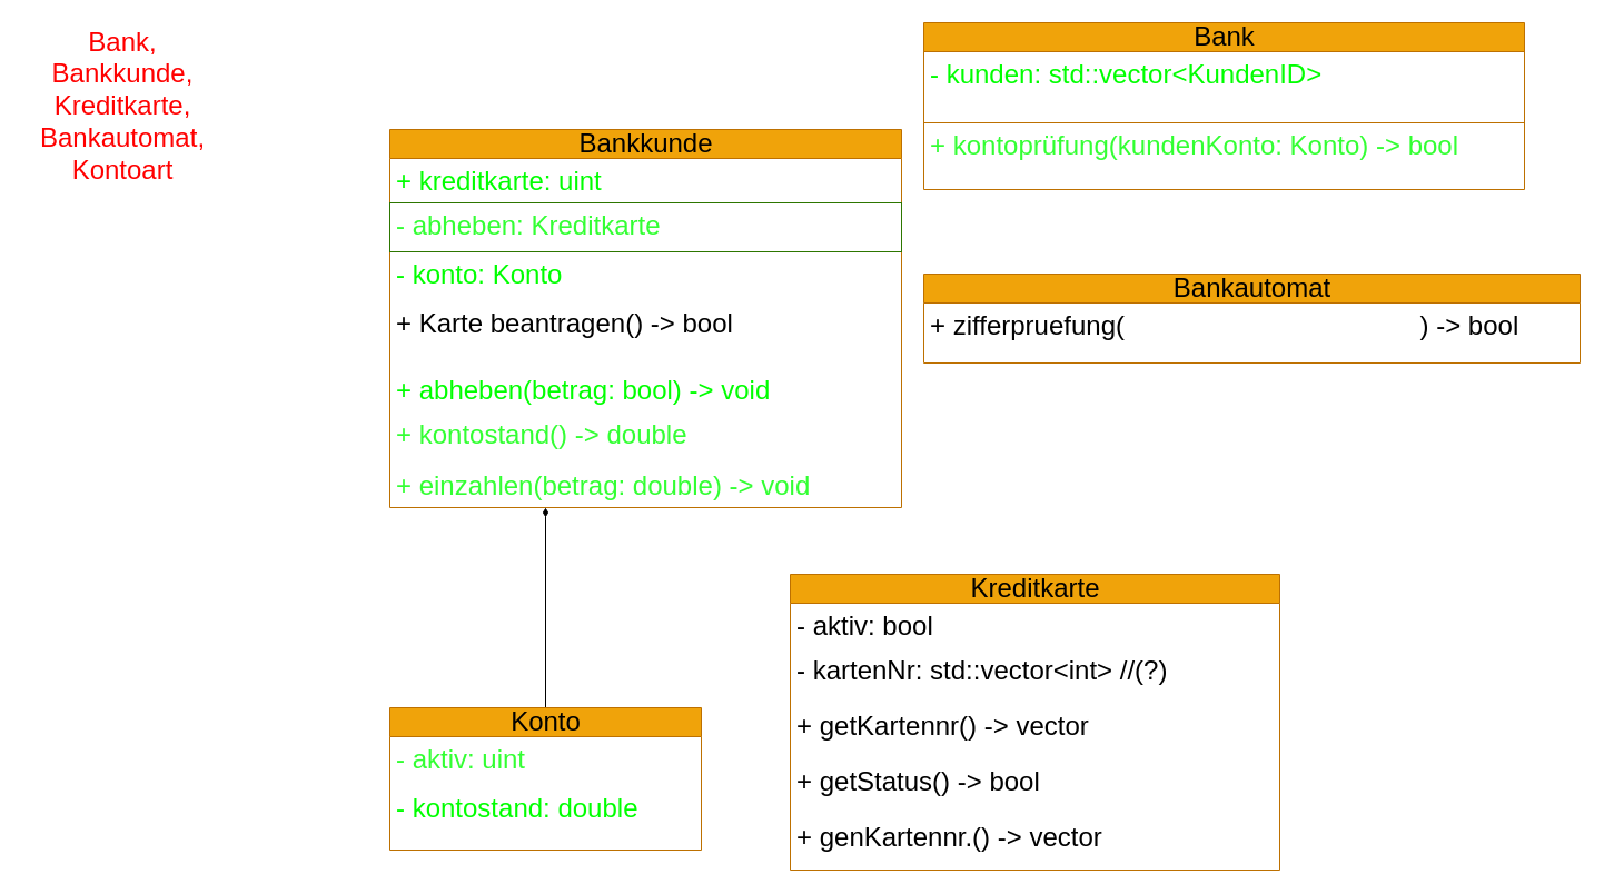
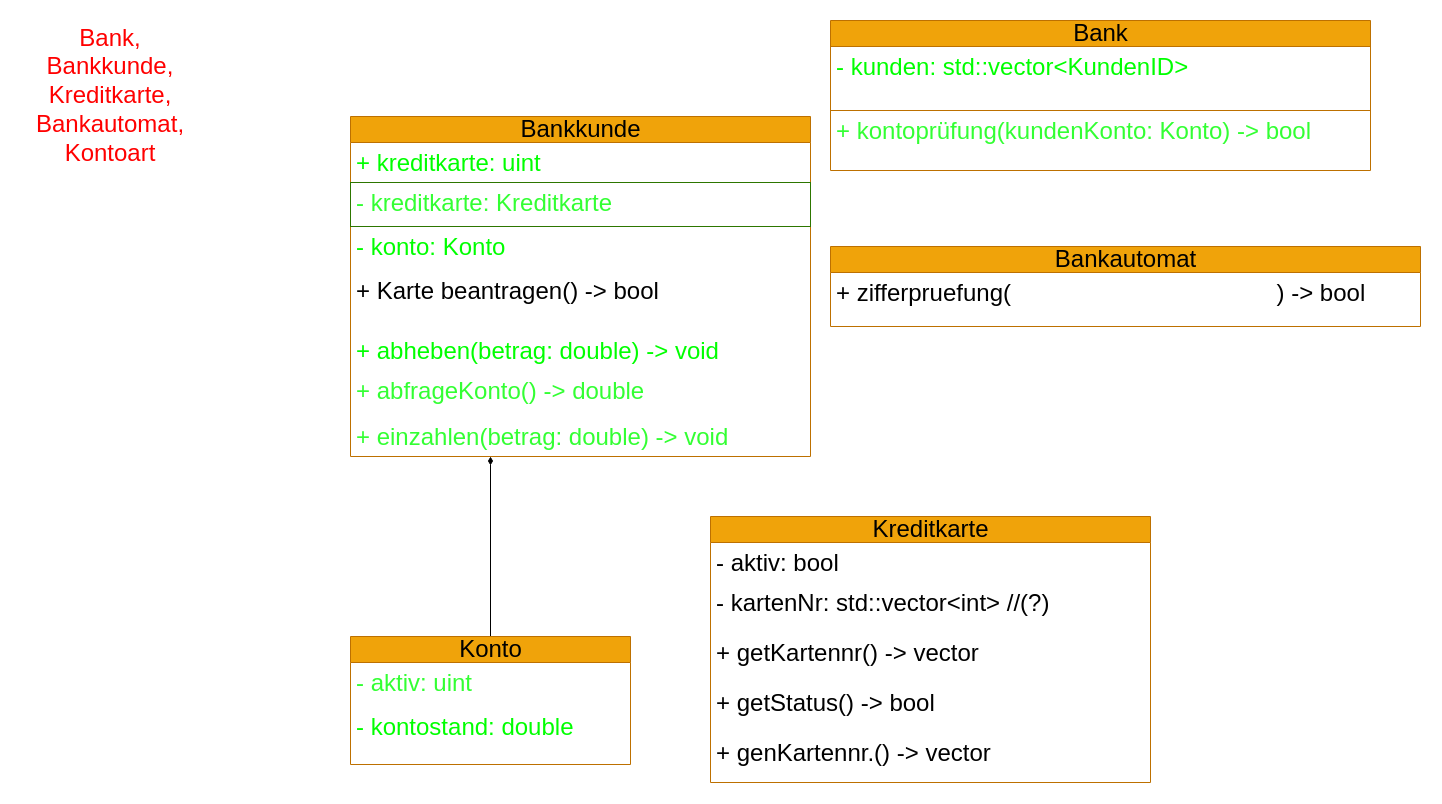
  <mxCell id="0" />
  <mxCell id="1" parent="0" />
  <mxCell id="2" value="&lt;font style=&quot;font-size: 24px;&quot;&gt;&lt;font color=&quot;#ff0000&quot;&gt;Bank, Bankkunde,&lt;br&gt;Kreditkarte,&lt;br&gt;Bankautomat,&lt;br&gt;Kontoart&lt;/font&gt;&lt;br&gt;&lt;/font&gt;" style="text;html=1;strokeColor=none;fillColor=none;align=center;verticalAlign=middle;whiteSpace=wrap;rounded=0;" parent="1" vertex="1"><mxGeometry x="20" y="20" width="180" height="150" as="geometry" /></mxCell>
  <mxCell id="3" value="Bank" style="swimlane;fontStyle=0;childLayout=stackLayout;horizontal=1;startSize=26;fillColor=#f0a30a;horizontalStack=0;resizeParent=1;resizeParentMax=0;resizeLast=0;collapsible=1;marginBottom=0;html=1;fontSize=24;strokeColor=#BD7000;fontColor=#000000;" parent="1" vertex="1"><mxGeometry x="830" y="20" width="540" height="150" as="geometry" /></mxCell>
  <mxCell id="4" value="&lt;font&gt;- kunden: std::vector&amp;lt;KundenID&amp;gt;&lt;/font&gt;" style="text;strokeColor=#BD7000;fillColor=none;align=left;verticalAlign=top;spacingLeft=4;spacingRight=4;overflow=hidden;rotatable=0;points=[[0,0.5],[1,0.5]];portConstraint=eastwest;whiteSpace=wrap;html=1;fontSize=24;fontColor=#00FF00;" parent="3" vertex="1"><mxGeometry y="26" width="540" height="64" as="geometry" /></mxCell>
  <mxCell id="5" value="&lt;font&gt;+ kontoprüfung(kundenKonto: Konto) -&amp;gt; bool&lt;/font&gt;" style="text;strokeColor=none;fillColor=none;align=left;verticalAlign=top;spacingLeft=4;spacingRight=4;overflow=hidden;rotatable=0;points=[[0,0.5],[1,0.5]];portConstraint=eastwest;whiteSpace=wrap;html=1;fontSize=24;fontColor=#33FF33;" parent="3" vertex="1"><mxGeometry y="90" width="540" height="60" as="geometry" /></mxCell>
  <mxCell id="6" value="Bankkunde" style="swimlane;fontStyle=0;childLayout=stackLayout;horizontal=1;startSize=26;fillColor=#f0a30a;horizontalStack=0;resizeParent=1;resizeParentMax=0;resizeLast=0;collapsible=1;marginBottom=0;html=1;fontSize=24;fontColor=#000000;strokeColor=#BD7000;" parent="1" vertex="1"><mxGeometry y="116" width="460" height="340" as="geometry" x="350" /></mxCell>
  <mxCell id="7" value="&lt;div&gt;&lt;font&gt;+ kreditkarte: uint&lt;/font&gt;&lt;/div&gt;" style="text;strokeColor=none;fillColor=none;align=left;verticalAlign=top;spacingLeft=4;spacingRight=4;overflow=hidden;rotatable=0;points=[[0,0.5],[1,0.5]];portConstraint=eastwest;whiteSpace=wrap;html=1;fontSize=24;fontColor=#00FF00;" parent="6" vertex="1"><mxGeometry y="26" width="460" height="40" as="geometry" /></mxCell>
- <mxCell id="8" value="&lt;font data-darkreader-inline-color=&quot;&quot; style=&quot;--darkreader-inline-color: #3dff3d;&quot; color=&quot;#33ff33&quot;&gt;- abheben: Kreditkarte&lt;br&gt;&lt;/font&gt;" style="text;strokeColor=#2D7600;fillColor=none;align=left;verticalAlign=top;spacingLeft=4;spacingRight=4;overflow=hidden;rotatable=0;points=[[0,0.5],[1,0.5]];portConstraint=eastwest;whiteSpace=wrap;html=1;fontSize=24;fontColor=#ffffff;" parent="6" vertex="1"><mxGeometry y="66" width="460" height="44" as="geometry" /></mxCell>
+ <mxCell id="8" value="&lt;font data-darkreader-inline-color=&quot;&quot; style=&quot;--darkreader-inline-color: #3dff3d;&quot; color=&quot;#33ff33&quot;&gt;- kreditkarte: Kreditkarte&lt;br&gt;&lt;/font&gt;" style="text;strokeColor=#2D7600;fillColor=none;align=left;verticalAlign=top;spacingLeft=4;spacingRight=4;overflow=hidden;rotatable=0;points=[[0,0.5],[1,0.5]];portConstraint=eastwest;whiteSpace=wrap;html=1;fontSize=24;fontColor=#ffffff;" parent="6" vertex="1"><mxGeometry y="66" width="460" height="44" as="geometry" /></mxCell>
  <mxCell id="9" value="&lt;font data-darkreader-inline-color=&quot;&quot; style=&quot;--darkreader-inline-color: #1aff1a;&quot; color=&quot;#00ff00&quot;&gt;- konto: Konto&lt;br&gt;&lt;/font&gt;" style="text;strokeColor=none;fillColor=none;align=left;verticalAlign=top;spacingLeft=4;spacingRight=4;overflow=hidden;rotatable=0;points=[[0,0.5],[1,0.5]];portConstraint=eastwest;whiteSpace=wrap;html=1;fontSize=24;fontColor=#FFFFFF;" parent="6" vertex="1"><mxGeometry y="110" width="460" height="44" as="geometry" /></mxCell>
  <mxCell id="10" value="+ Karte beantragen() -&amp;gt; bool" style="text;strokeColor=none;fillColor=none;align=left;verticalAlign=top;spacingLeft=4;spacingRight=4;overflow=hidden;rotatable=0;points=[[0,0.5],[1,0.5]];portConstraint=eastwest;whiteSpace=wrap;html=1;fontSize=24;" parent="6" vertex="1"><mxGeometry y="154" width="460" height="60" as="geometry" /></mxCell>
- <mxCell id="11" value="&lt;font data-darkreader-inline-color=&quot;&quot; style=&quot;--darkreader-inline-color: #1aff1a;&quot; color=&quot;#00ff00&quot;&gt;+ abheben(betrag: bool) -&amp;gt; void&lt;/font&gt;" style="text;strokeColor=none;fillColor=none;align=left;verticalAlign=top;spacingLeft=4;spacingRight=4;overflow=hidden;rotatable=0;points=[[0,0.5],[1,0.5]];portConstraint=eastwest;whiteSpace=wrap;html=1;fontSize=24;" parent="6" vertex="1"><mxGeometry y="214" width="460" height="40" as="geometry" /></mxCell>
- <mxCell id="12" value="&lt;div&gt;&lt;font data-darkreader-inline-color=&quot;&quot; style=&quot;--darkreader-inline-color: #3dff3d;&quot; color=&quot;#33ff33&quot;&gt;+ kontostand() -&amp;gt; double&lt;/font&gt;&lt;/div&gt;" style="text;strokeColor=none;fillColor=none;align=left;verticalAlign=top;spacingLeft=4;spacingRight=4;overflow=hidden;rotatable=0;points=[[0,0.5],[1,0.5]];portConstraint=eastwest;whiteSpace=wrap;html=1;fontSize=24;" parent="6" vertex="1"><mxGeometry y="254" width="460" height="46" as="geometry" /></mxCell>
+ <mxCell id="11" value="&lt;font data-darkreader-inline-color=&quot;&quot; style=&quot;--darkreader-inline-color: #1aff1a;&quot; color=&quot;#00ff00&quot;&gt;+ abheben(betrag: double) -&amp;gt; void&lt;/font&gt;" style="text;strokeColor=none;fillColor=none;align=left;verticalAlign=top;spacingLeft=4;spacingRight=4;overflow=hidden;rotatable=0;points=[[0,0.5],[1,0.5]];portConstraint=eastwest;whiteSpace=wrap;html=1;fontSize=24;" parent="6" vertex="1"><mxGeometry y="214" width="460" height="40" as="geometry" /></mxCell>
+ <mxCell id="12" value="&lt;div&gt;&lt;font data-darkreader-inline-color=&quot;&quot; style=&quot;--darkreader-inline-color: #3dff3d;&quot; color=&quot;#33ff33&quot;&gt;+ abfrageKonto() -&amp;gt; double&lt;/font&gt;&lt;/div&gt;" style="text;strokeColor=none;fillColor=none;align=left;verticalAlign=top;spacingLeft=4;spacingRight=4;overflow=hidden;rotatable=0;points=[[0,0.5],[1,0.5]];portConstraint=eastwest;whiteSpace=wrap;html=1;fontSize=24;" parent="6" vertex="1"><mxGeometry y="254" width="460" height="46" as="geometry" /></mxCell>
  <mxCell id="13" value="&lt;font data-darkreader-inline-color=&quot;&quot; style=&quot;--darkreader-inline-color: #3dff3d;&quot; color=&quot;#33ff33&quot;&gt;+ einzahlen(betrag: double) -&amp;gt; void&lt;/font&gt;" style="text;strokeColor=none;fillColor=none;align=left;verticalAlign=top;spacingLeft=4;spacingRight=4;overflow=hidden;rotatable=0;points=[[0,0.5],[1,0.5]];portConstraint=eastwest;whiteSpace=wrap;html=1;fontSize=24;" parent="6" vertex="1"><mxGeometry y="300" width="460" height="40" as="geometry" /></mxCell>
  <mxCell id="14" value="Kreditkarte" style="swimlane;fontStyle=0;childLayout=stackLayout;horizontal=1;startSize=26;fillColor=#f0a30a;horizontalStack=0;resizeParent=1;resizeParentMax=0;resizeLast=0;collapsible=1;marginBottom=0;html=1;fontSize=24;fontColor=#000000;strokeColor=#BD7000;" parent="1" vertex="1"><mxGeometry x="710" y="516" width="440" height="266" as="geometry" /></mxCell>
  <mxCell id="15" value="- aktiv: bool" style="text;strokeColor=none;fillColor=none;align=left;verticalAlign=top;spacingLeft=4;spacingRight=4;overflow=hidden;rotatable=0;points=[[0,0.5],[1,0.5]];portConstraint=eastwest;whiteSpace=wrap;html=1;fontSize=24;" parent="14" vertex="1"><mxGeometry y="26" width="440" height="40" as="geometry" /></mxCell>
  <mxCell id="16" value="&lt;span style=&quot;font-size: 24px;&quot;&gt;- kartenNr: std::vector&amp;lt;int&amp;gt; //(?) &lt;br&gt;&lt;/span&gt;" style="text;strokeColor=none;fillColor=none;align=left;verticalAlign=top;spacingLeft=4;spacingRight=4;overflow=hidden;rotatable=0;points=[[0,0.5],[1,0.5]];portConstraint=eastwest;whiteSpace=wrap;html=1;" parent="14" vertex="1"><mxGeometry y="66" width="440" height="50" as="geometry" /></mxCell>
  <mxCell id="17" value="&lt;span style=&quot;font-size: 24px;&quot;&gt;+ getKartennr() -&amp;gt; vector&lt;/span&gt;" style="text;strokeColor=none;fillColor=none;align=left;verticalAlign=top;spacingLeft=4;spacingRight=4;overflow=hidden;rotatable=0;points=[[0,0.5],[1,0.5]];portConstraint=eastwest;whiteSpace=wrap;html=1;" parent="14" vertex="1"><mxGeometry y="116" width="440" height="50" as="geometry" /></mxCell>
  <mxCell id="18" value="&lt;span style=&quot;font-size: 24px;&quot;&gt;+ getStatus() -&amp;gt; bool&lt;/span&gt;" style="text;strokeColor=none;fillColor=none;align=left;verticalAlign=top;spacingLeft=4;spacingRight=4;overflow=hidden;rotatable=0;points=[[0,0.5],[1,0.5]];portConstraint=eastwest;whiteSpace=wrap;html=1;" parent="14" vertex="1"><mxGeometry y="166" width="440" height="50" as="geometry" /></mxCell>
  <mxCell id="19" value="&lt;span style=&quot;font-size: 24px;&quot;&gt;+ genKartennr.() -&amp;gt; vector&lt;/span&gt;" style="text;strokeColor=none;fillColor=none;align=left;verticalAlign=top;spacingLeft=4;spacingRight=4;overflow=hidden;rotatable=0;points=[[0,0.5],[1,0.5]];portConstraint=eastwest;whiteSpace=wrap;html=1;" parent="14" vertex="1"><mxGeometry y="216" width="440" height="50" as="geometry" /></mxCell>
  <mxCell id="20" value="Bankautomat" style="swimlane;fontStyle=0;childLayout=stackLayout;horizontal=1;startSize=26;fillColor=#f0a30a;horizontalStack=0;resizeParent=1;resizeParentMax=0;resizeLast=0;collapsible=1;marginBottom=0;html=1;fontSize=24;fontColor=#000000;strokeColor=#BD7000;" parent="1" vertex="1"><mxGeometry x="830" y="246" width="590" height="80" as="geometry" /></mxCell>
  <mxCell id="21" value="+ zifferpruefung(&lt;span style=&quot;text-align: center;&quot;&gt;&lt;font data-darkreader-inline-color=&quot;&quot; style=&quot;--darkreader-inline-color: #e8e6e3;&quot; color=&quot;#ffffff&quot;&gt;kundenKarte: Kreditkarte&lt;/font&gt;&lt;/span&gt;) -&amp;gt; bool" style="text;strokeColor=none;fillColor=none;align=left;verticalAlign=top;spacingLeft=4;spacingRight=4;overflow=hidden;rotatable=0;points=[[0,0.5],[1,0.5]];portConstraint=eastwest;whiteSpace=wrap;html=1;fontSize=24;" parent="20" vertex="1"><mxGeometry y="26" width="590" height="54" as="geometry" /></mxCell>
  <mxCell id="22" style="edgeStyle=none;html=1;exitX=0.5;exitY=0;exitDx=0;exitDy=0;fontColor=#FFFFFF;endArrow=diamondThin;endFill=1;" parent="1" source="23" edge="1"><mxGeometry relative="1" as="geometry"><mxPoint x="490" y="456" as="targetPoint" /></mxGeometry></mxCell>
  <mxCell id="23" value="Konto" style="swimlane;fontStyle=0;childLayout=stackLayout;horizontal=1;startSize=26;fillColor=#f0a30a;horizontalStack=0;resizeParent=1;resizeParentMax=0;resizeLast=0;collapsible=1;marginBottom=0;html=1;fontSize=24;fontColor=#000000;strokeColor=#BD7000;" parent="1" vertex="1"><mxGeometry y="636" width="280" height="128" as="geometry" x="350" /></mxCell>
  <mxCell id="24" value="&lt;font&gt;- aktiv: uint&lt;br&gt;&lt;/font&gt;" style="text;strokeColor=none;fillColor=none;align=left;verticalAlign=top;spacingLeft=4;spacingRight=4;overflow=hidden;rotatable=0;points=[[0,0.5],[1,0.5]];portConstraint=eastwest;whiteSpace=wrap;html=1;fontSize=24;fontColor=#33FF33;" parent="23" vertex="1"><mxGeometry y="26" width="280" height="44" as="geometry" /></mxCell>
  <mxCell id="25" value="&lt;font&gt;- kontostand: double&lt;br&gt;&lt;/font&gt;" style="text;strokeColor=none;fillColor=none;align=left;verticalAlign=top;spacingLeft=4;spacingRight=4;overflow=hidden;rotatable=0;points=[[0,0.5],[1,0.5]];portConstraint=eastwest;whiteSpace=wrap;html=1;fontSize=24;fontColor=#00FF00;" parent="23" vertex="1"><mxGeometry y="70" width="280" height="58" as="geometry" /></mxCell>
